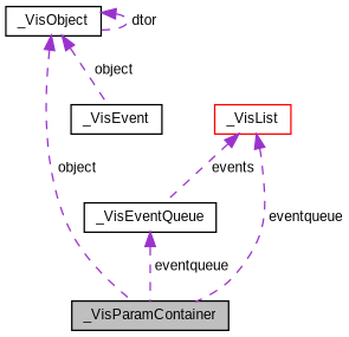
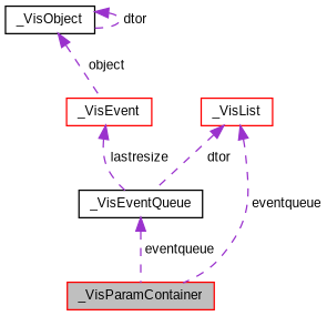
  digraph {
    fontname="Liberation Sans"
    node [color=black fillcolor=white fontname="Liberation Sans" fontsize=10 shape=record style=filled]
    edge [color=darkorchid3 dir=back fontname="Liberation Sans" fontsize=10 labelfontname=Helvetica labelfontsize=10 style=dashed]
-   n1 [fillcolor=grey75 fontcolor=black height=0.2 label=_VisParamContainer width=0.4]
+   n1 [color=red fillcolor=grey75 fontcolor=black height=0.2 label=_VisParamContainer width=0.4]
    n2 [height=0.2 label=_VisEventQueue width=0.4]
-   n3 [height=0.2 label=_VisEvent width=0.4]
+   n3 [color=red height=0.2 label=_VisEvent width=0.4]
    n4 [height=0.2 label=_VisObject width=0.4]
    n5 [color=red height=0.2 label=_VisList width=0.4]
    n2 -> n1 [label=" eventqueue"]
-   n4 -> n1 [label=" object"]
+   n3 -> n2 [label=" lastresize"]
    n4 -> n3 [label=" object"]
    n4 -> n4 [label=" dtor"]
    n5 -> n1 [label=" eventqueue"]
-   n5 -> n2 [label=" events"]
+   n5 -> n2 [label=" dtor"]
  }
